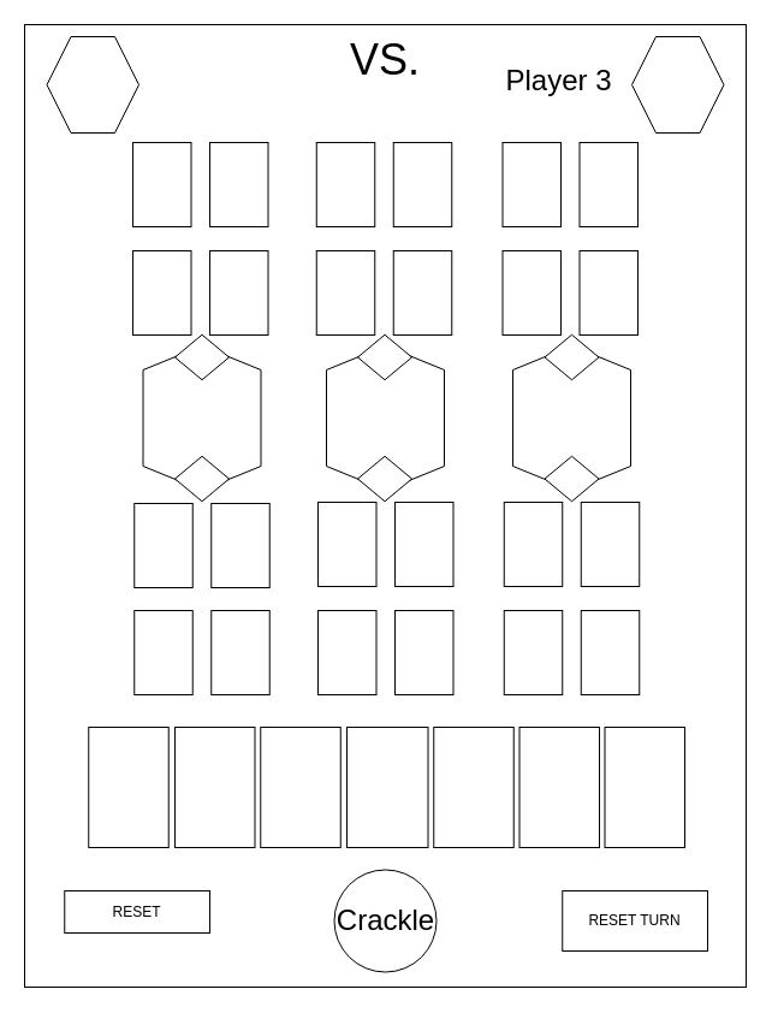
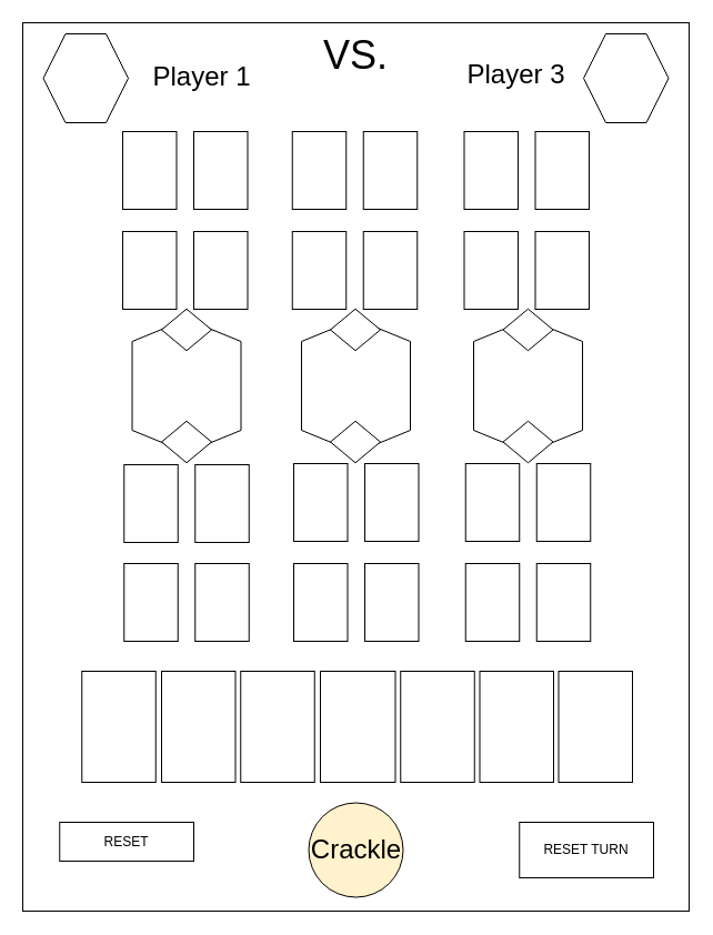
  <mxCell id="0" />
  <mxCell id="1" parent="0" />
  <mxCell id="2" value="" style="rounded=0;whiteSpace=wrap;html=1;" parent="1" vertex="1"><mxGeometry x="20" y="20" width="600" height="800" as="geometry" /></mxCell>
  <mxCell id="3" value="" style="shape=hexagon;perimeter=hexagonPerimeter2;whiteSpace=wrap;html=1;fixedSize=1;rotation=90;" parent="1" vertex="1"><mxGeometry x="260" y="298" width="120" height="98" as="geometry" /></mxCell>
  <mxCell id="4" value="" style="rounded=0;whiteSpace=wrap;html=1;" parent="1" vertex="1"><mxGeometry x="111.25" y="418" width="48.5" height="70" as="geometry" /></mxCell>
  <mxCell id="5" value="" style="shape=hexagon;perimeter=hexagonPerimeter2;whiteSpace=wrap;html=1;fixedSize=1;rotation=90;" parent="1" vertex="1"><mxGeometry x="107.5" y="298" width="120" height="98" as="geometry" /></mxCell>
  <mxCell id="6" value="" style="shape=hexagon;perimeter=hexagonPerimeter2;whiteSpace=wrap;html=1;fixedSize=1;rotation=90;" parent="1" vertex="1"><mxGeometry x="415" y="298" width="120" height="98" as="geometry" /></mxCell>
  <mxCell id="7" value="" style="rounded=0;whiteSpace=wrap;html=1;" parent="1" vertex="1"><mxGeometry x="175.25" y="418" width="48.5" height="70" as="geometry" /></mxCell>
  <mxCell id="8" value="" style="rounded=0;whiteSpace=wrap;html=1;" parent="1" vertex="1"><mxGeometry x="111.25" y="507" width="48.5" height="70" as="geometry" /></mxCell>
  <mxCell id="9" value="" style="rounded=0;whiteSpace=wrap;html=1;" parent="1" vertex="1"><mxGeometry x="175.25" y="507" width="48.5" height="70" as="geometry" /></mxCell>
  <mxCell id="10" value="" style="rounded=0;whiteSpace=wrap;html=1;" parent="1" vertex="1"><mxGeometry x="264" y="417" width="48.5" height="70" as="geometry" /></mxCell>
  <mxCell id="11" value="" style="rounded=0;whiteSpace=wrap;html=1;" parent="1" vertex="1"><mxGeometry x="328" y="417" width="48.5" height="70" as="geometry" /></mxCell>
  <mxCell id="12" value="" style="rounded=0;whiteSpace=wrap;html=1;" parent="1" vertex="1"><mxGeometry x="264" y="507" width="48.5" height="70" as="geometry" /></mxCell>
  <mxCell id="13" value="" style="rounded=0;whiteSpace=wrap;html=1;" parent="1" vertex="1"><mxGeometry x="328" y="507" width="48.5" height="70" as="geometry" /></mxCell>
  <mxCell id="14" value="" style="rounded=0;whiteSpace=wrap;html=1;" parent="1" vertex="1"><mxGeometry x="418.75" y="417" width="48.5" height="70" as="geometry" /></mxCell>
  <mxCell id="15" value="" style="rounded=0;whiteSpace=wrap;html=1;" parent="1" vertex="1"><mxGeometry x="482.75" y="417" width="48.5" height="70" as="geometry" /></mxCell>
  <mxCell id="16" value="" style="rounded=0;whiteSpace=wrap;html=1;" parent="1" vertex="1"><mxGeometry x="418.75" y="507" width="48.5" height="70" as="geometry" /></mxCell>
  <mxCell id="17" value="" style="rounded=0;whiteSpace=wrap;html=1;" parent="1" vertex="1"><mxGeometry x="482.75" y="507" width="48.5" height="70" as="geometry" /></mxCell>
  <mxCell id="18" value="" style="rounded=0;whiteSpace=wrap;html=1;" parent="1" vertex="1"><mxGeometry x="110" y="118" width="48.5" height="70" as="geometry" /></mxCell>
  <mxCell id="19" value="" style="rounded=0;whiteSpace=wrap;html=1;" parent="1" vertex="1"><mxGeometry x="174" y="118" width="48.5" height="70" as="geometry" /></mxCell>
  <mxCell id="20" value="" style="rounded=0;whiteSpace=wrap;html=1;" parent="1" vertex="1"><mxGeometry x="110" y="208" width="48.5" height="70" as="geometry" /></mxCell>
  <mxCell id="21" value="" style="rounded=0;whiteSpace=wrap;html=1;" parent="1" vertex="1"><mxGeometry x="174" y="208" width="48.5" height="70" as="geometry" /></mxCell>
  <mxCell id="22" value="" style="rounded=0;whiteSpace=wrap;html=1;" parent="1" vertex="1"><mxGeometry x="262.75" y="118" width="48.5" height="70" as="geometry" /></mxCell>
  <mxCell id="23" value="" style="rounded=0;whiteSpace=wrap;html=1;" parent="1" vertex="1"><mxGeometry x="326.75" y="118" width="48.5" height="70" as="geometry" /></mxCell>
  <mxCell id="24" value="" style="rounded=0;whiteSpace=wrap;html=1;" parent="1" vertex="1"><mxGeometry x="262.75" y="208" width="48.5" height="70" as="geometry" /></mxCell>
  <mxCell id="25" value="" style="rounded=0;whiteSpace=wrap;html=1;" parent="1" vertex="1"><mxGeometry x="326.75" y="208" width="48.5" height="70" as="geometry" /></mxCell>
  <mxCell id="26" value="" style="rounded=0;whiteSpace=wrap;html=1;" parent="1" vertex="1"><mxGeometry x="417.5" y="118" width="48.5" height="70" as="geometry" /></mxCell>
  <mxCell id="27" value="" style="rounded=0;whiteSpace=wrap;html=1;" parent="1" vertex="1"><mxGeometry x="481.5" y="118" width="48.5" height="70" as="geometry" /></mxCell>
  <mxCell id="28" value="" style="rounded=0;whiteSpace=wrap;html=1;" parent="1" vertex="1"><mxGeometry x="417.5" y="208" width="48.5" height="70" as="geometry" /></mxCell>
  <mxCell id="29" value="" style="rounded=0;whiteSpace=wrap;html=1;" parent="1" vertex="1"><mxGeometry x="481.5" y="208" width="48.5" height="70" as="geometry" /></mxCell>
  <mxCell id="30" value="" style="rounded=0;whiteSpace=wrap;html=1;" parent="1" vertex="1"><mxGeometry x="73.25" y="604" width="66.5" height="100" as="geometry" /></mxCell>
  <mxCell id="31" value="" style="rounded=0;whiteSpace=wrap;html=1;" parent="1" vertex="1"><mxGeometry x="145" y="604" width="66.5" height="100" as="geometry" /></mxCell>
  <mxCell id="32" value="" style="rounded=0;whiteSpace=wrap;html=1;" parent="1" vertex="1"><mxGeometry x="216.25" y="604" width="66.5" height="100" as="geometry" /></mxCell>
  <mxCell id="33" value="" style="shape=hexagon;perimeter=hexagonPerimeter2;whiteSpace=wrap;html=1;fixedSize=1;rotation=90;" parent="1" vertex="1"><mxGeometry x="148.75" y="274" width="37.5" height="45" as="geometry" /></mxCell>
  <mxCell id="34" value="" style="shape=hexagon;perimeter=hexagonPerimeter2;whiteSpace=wrap;html=1;fixedSize=1;rotation=90;" parent="1" vertex="1"><mxGeometry x="148.75" y="375" width="37.5" height="45" as="geometry" /></mxCell>
  <mxCell id="35" value="" style="shape=hexagon;perimeter=hexagonPerimeter2;whiteSpace=wrap;html=1;fixedSize=1;rotation=90;" parent="1" vertex="1"><mxGeometry x="300.75" y="274" width="37.5" height="45" as="geometry" /></mxCell>
  <mxCell id="36" value="" style="shape=hexagon;perimeter=hexagonPerimeter2;whiteSpace=wrap;html=1;fixedSize=1;rotation=90;" parent="1" vertex="1"><mxGeometry x="300.75" y="375" width="37.5" height="45" as="geometry" /></mxCell>
  <mxCell id="37" value="" style="shape=hexagon;perimeter=hexagonPerimeter2;whiteSpace=wrap;html=1;fixedSize=1;rotation=90;" parent="1" vertex="1"><mxGeometry x="456.25" y="274" width="37.5" height="45" as="geometry" /></mxCell>
  <mxCell id="38" value="" style="shape=hexagon;perimeter=hexagonPerimeter2;whiteSpace=wrap;html=1;fixedSize=1;rotation=90;" parent="1" vertex="1"><mxGeometry x="456.25" y="375" width="37.5" height="45" as="geometry" /></mxCell>
  <mxCell id="39" value="RESET TURN" style="rounded=0;whiteSpace=wrap;html=1;" parent="1" vertex="1"><mxGeometry x="467.25" y="740" width="120.75" height="50" as="geometry" /></mxCell>
- <mxCell id="40" value="&lt;font style=&quot;font-size: 24px;&quot;&gt;Crackle&lt;/font&gt;" style="ellipse;whiteSpace=wrap;html=1;aspect=fixed;" parent="1" vertex="1"><mxGeometry x="277.5" y="722.5" width="85" height="85" as="geometry" /></mxCell>
+ <mxCell id="40" value="&lt;font style=&quot;font-size: 24px;&quot;&gt;Crackle&lt;/font&gt;" style="ellipse;whiteSpace=wrap;html=1;aspect=fixed;fillColor=#fff2cc;" parent="1" vertex="1"><mxGeometry x="277.5" y="722.5" width="85" height="85" as="geometry" /></mxCell>
  <mxCell id="41" value="" style="rounded=0;whiteSpace=wrap;html=1;" parent="1" vertex="1"><mxGeometry x="502.5" y="604" width="66.5" height="100" as="geometry" /></mxCell>
  <mxCell id="42" value="" style="rounded=0;whiteSpace=wrap;html=1;" parent="1" vertex="1"><mxGeometry x="431.5" y="604" width="66.5" height="100" as="geometry" /></mxCell>
  <mxCell id="43" value="" style="rounded=0;whiteSpace=wrap;html=1;" parent="1" vertex="1"><mxGeometry x="360.25" y="604" width="66.5" height="100" as="geometry" /></mxCell>
  <mxCell id="44" value="" style="rounded=0;whiteSpace=wrap;html=1;" parent="1" vertex="1"><mxGeometry x="288" y="604" width="67.5" height="100" as="geometry" /></mxCell>
  <mxCell id="45" value="" style="shape=hexagon;perimeter=hexagonPerimeter2;whiteSpace=wrap;html=1;fixedSize=1;fontSize=24;" parent="1" vertex="1"><mxGeometry x="38.5" y="30" width="76.5" height="80" as="geometry" /></mxCell>
  <mxCell id="46" value="" style="shape=hexagon;perimeter=hexagonPerimeter2;whiteSpace=wrap;html=1;fixedSize=1;fontSize=24;" parent="1" vertex="1"><mxGeometry x="525" y="30" width="76.5" height="80" as="geometry" /></mxCell>
  <mxCell id="47" value="&lt;font style=&quot;font-size: 36px;&quot;&gt;VS.&lt;/font&gt;" style="text;html=1;strokeColor=none;fillColor=none;align=center;verticalAlign=middle;whiteSpace=wrap;rounded=0;fontSize=24;" parent="1" vertex="1"><mxGeometry x="290" y="34" width="60" height="30" as="geometry" /></mxCell>
+ <mxCell id="48" value="Player 1" style="text;html=1;strokeColor=none;fillColor=none;align=center;verticalAlign=middle;whiteSpace=wrap;rounded=0;fontSize=24;" parent="1" vertex="1"><mxGeometry x="130.75" y="54" width="101.25" height="30" as="geometry" /></mxCell>
  <mxCell id="49" value="Player 3" style="text;html=1;strokeColor=none;fillColor=none;align=center;verticalAlign=middle;whiteSpace=wrap;rounded=0;fontSize=24;" parent="1" vertex="1"><mxGeometry x="416" y="52" width="96.5" height="30" as="geometry" /></mxCell>
  <mxCell id="50" value="RESET" style="rounded=0;whiteSpace=wrap;html=1;" vertex="1" parent="1"><mxGeometry x="53.25" y="740" width="120.75" height="35" as="geometry" /></mxCell>
